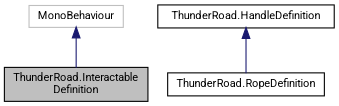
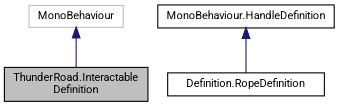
  digraph {
    fontname=Roboto
    node [color=black fillcolor=white fontname=Roboto fontsize=10 shape=record style=filled]
    edge [color=midnightblue dir=back fontname=Roboto fontsize=10 labelfontname=Helvetica labelfontsize=10 style=solid]
    n1 [fillcolor=grey75 fontcolor=black height=0.2 label="ThunderRoad.Interactable\lDefinition" width=0.4]
-   n2 [height=0.2 label="ThunderRoad.HandleDefinition" width=0.4]
-   n3 [height=0.2 label="ThunderRoad.RopeDefinition" width=0.4]
+   n2 [height=0.2 label="MonoBehaviour.HandleDefinition" width=0.4]
+   n3 [height=0.2 label="Definition.RopeDefinition" width=0.4]
    n4 [color=grey75 height=0.2 label=MonoBehaviour width=0.4]
    n2 -> n3
    n4 -> n1
  }
